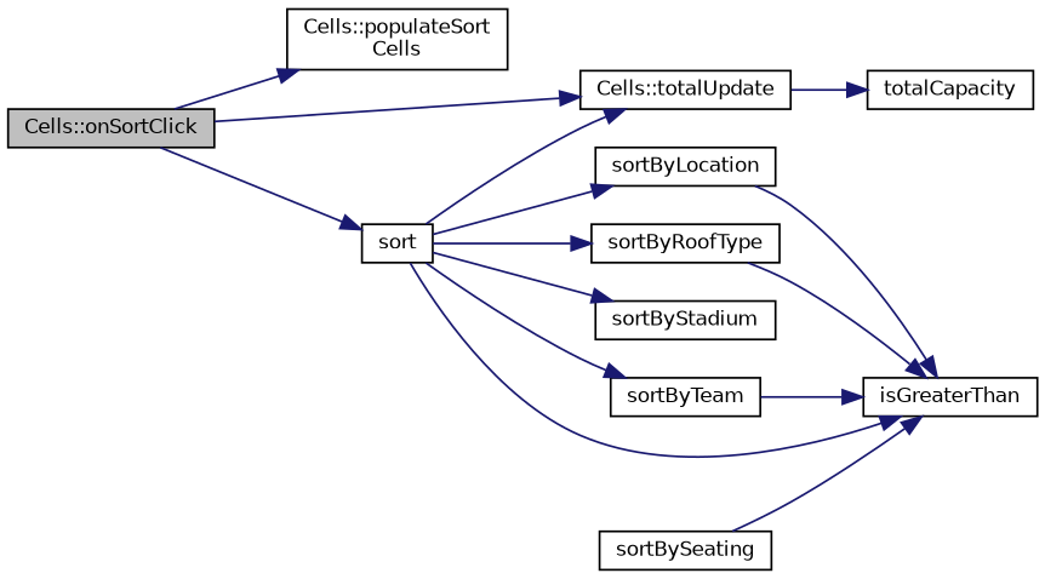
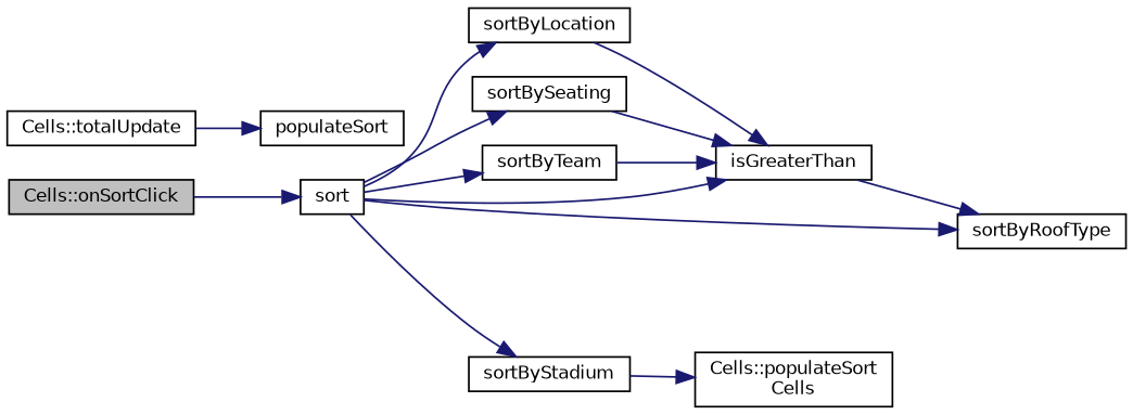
  digraph {
    rankdir=LR
    node [color=black fillcolor=white fontname=Helvetica fontsize=10 shape=record style=filled]
    edge [color=midnightblue fontname=Helvetica fontsize=10 labelfontname=Helvetica labelfontsize=10 style=solid]
    n1 [fillcolor=grey75 fontcolor=black height=0.2 label="Cells::onSortClick" width=0.4]
    n2 [height=0.2 label="Cells::populateSort\lCells" width=0.4]
    n3 [height=0.2 label=sort width=0.4]
    n4 [height=0.2 label="Cells::totalUpdate" width=0.4]
    n5 [height=0.2 label=sortByLocation width=0.4]
    n6 [height=0.2 label=sortByRoofType width=0.4]
    n7 [height=0.2 label=sortBySeating width=0.4]
    n8 [height=0.2 label=sortByStadium width=0.4]
    n9 [height=0.2 label=sortByTeam width=0.4]
    n10 [height=0.2 label=isGreaterThan width=0.4]
-   n11 [height=0.2 label=totalCapacity width=0.4]
-   n1 -> n2
+   n11 [height=0.2 label=populateSort width=0.4]
+   n8 -> n2
    n1 -> n3
-   n1 -> n4
    n3 -> n5
    n3 -> n6
-   n3 -> n4
+   n3 -> n7
    n3 -> n8
    n3 -> n9
    n3 -> n10
    n4 -> n11
    n5 -> n10
-   n6 -> n10
+   n10 -> n6
    n7 -> n10
    n9 -> n10
  }
